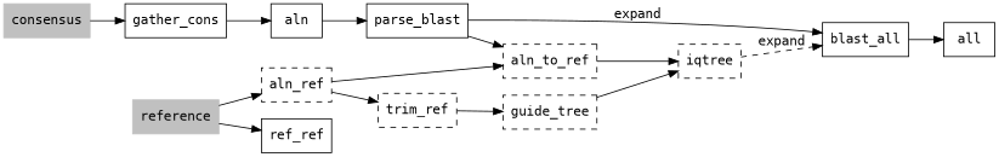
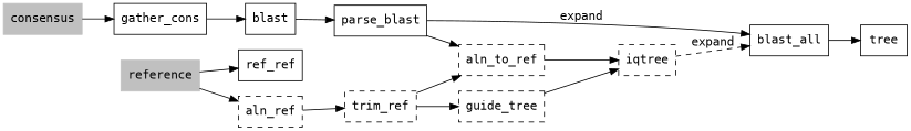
  digraph {
    fontname="DejaVu Sans Mono"
    rankdir=LR
    node [fontname="DejaVu Sans Mono" shape=box]
    edge [fontname="DejaVu Sans Mono"]
    consensus [color=grey style=filled]
    gather_cons
-   blast [label=aln]
+   blast
    reference [color=grey style=filled]
    n5 [label=ref_ref]
    aln_ref [style=dashed]
    trim_ref [style=dashed]
    parse_blast
    blast_all
    aln_to_ref [style=dashed]
-   all
+   all [label=tree]
    iqtree [style=dashed]
    guide_tree [style=dashed]
    consensus -> gather_cons
    gather_cons -> blast
    blast -> parse_blast
    reference -> n5
    reference -> aln_ref
    aln_ref -> trim_ref
-   aln_ref -> aln_to_ref
+   trim_ref -> aln_to_ref
    trim_ref -> guide_tree
    parse_blast -> blast_all [label=expand]
    parse_blast -> aln_to_ref
    blast_all -> all
    aln_to_ref -> iqtree
    iqtree -> blast_all [label=expand style=dashed]
    guide_tree -> iqtree
  }
